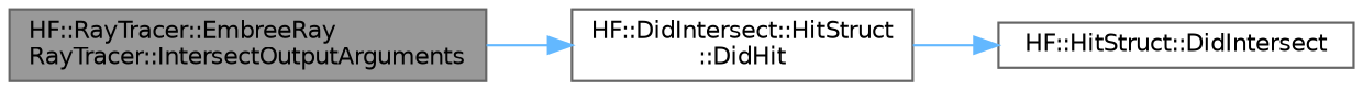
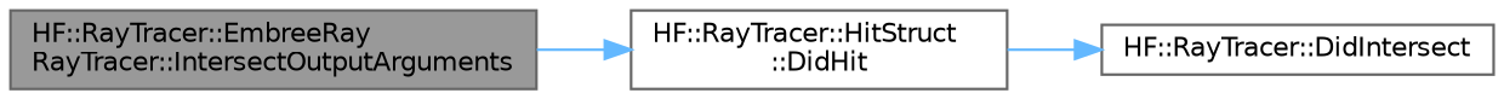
  digraph {
    rankdir=LR
    node [color=grey40 fillcolor=white fontname=Helvetica fontsize=10 shape=box style=filled]
    edge [color=steelblue1 fontname=Helvetica fontsize=10 labelfontname=Helvetica labelfontsize=10 style=solid]
    n1 [color=gray40 fillcolor=grey60 fontcolor=black height=0.2 label="HF::RayTracer::EmbreeRay\lRayTracer::IntersectOutputArguments" width=0.4]
-   n2 [height=0.2 label="HF::DidIntersect::HitStruct\l::DidHit" width=0.4]
-   n3 [height=0.2 label="HF::HitStruct::DidIntersect" width=0.4]
+   n2 [height=0.2 label="HF::RayTracer::HitStruct\l::DidHit" width=0.4]
+   n3 [height=0.2 label="HF::RayTracer::DidIntersect" width=0.4]
    n1 -> n2
    n2 -> n3
  }
